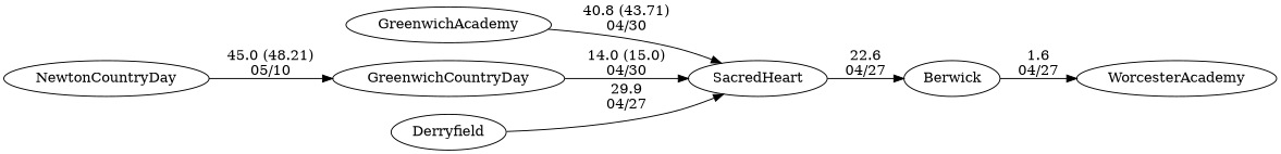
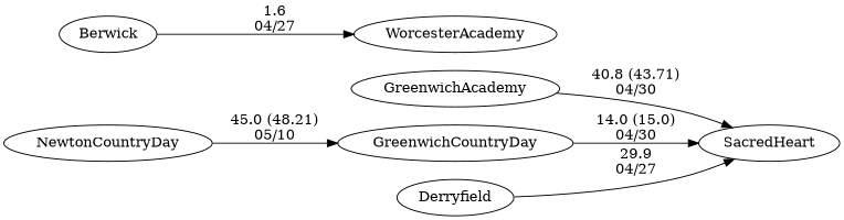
  digraph {
    rankdir=LR
    edge [random=random]
    SacredHeart
    Berwick
    WorcesterAcademy
    GreenwichAcademy
    GreenwichCountryDay
    NewtonCountryDay
    Derryfield
-   SacredHeart -> Berwick [label="22.6\n04/27" weight=78]
    Berwick -> WorcesterAcademy [label="1.6\n04/27" weight=99]
    GreenwichAcademy -> SacredHeart [label="40.8 (43.71)\n04/30" weight=60]
    GreenwichCountryDay -> SacredHeart [label="14.0 (15.0)\n04/30" weight=86]
    NewtonCountryDay -> GreenwichCountryDay [label="45.0 (48.21)\n05/10" weight=55]
    Derryfield -> SacredHeart [label="29.9\n04/27" weight=71]
  }
